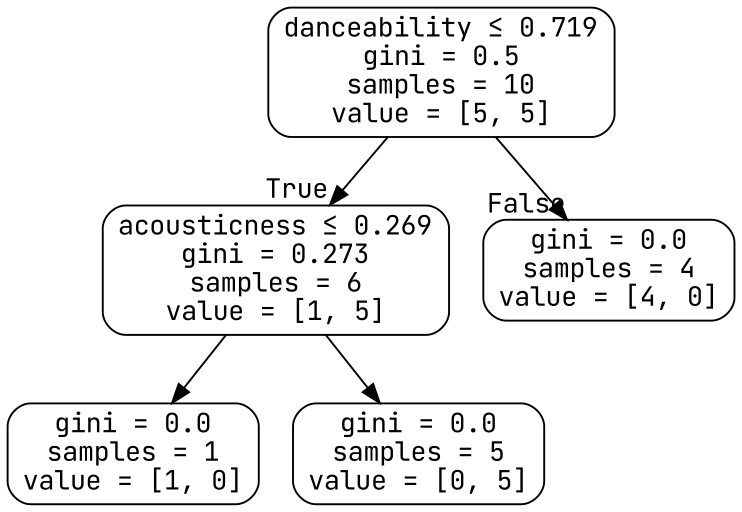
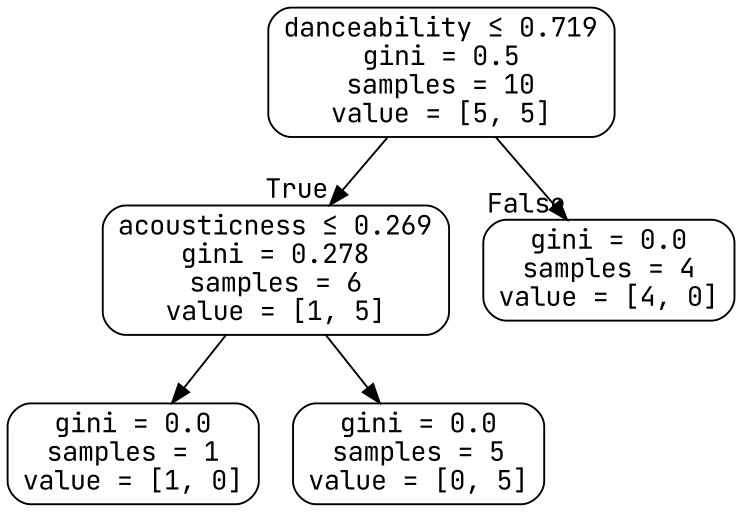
  digraph {
    fontname="JetBrains Mono"
    node [color=black fontname="JetBrains Mono" shape=box style=rounded]
    edge [fontname="JetBrains Mono"]
    n1 [label=<danceability &le; 0.719<br/>gini = 0.5<br/>samples = 10<br/>value = [5, 5]>]
-   n2 [label=<acousticness &le; 0.269<br/>gini = 0.273<br/>samples = 6<br/>value = [1, 5]>]
+   n2 [label=<acousticness &le; 0.269<br/>gini = 0.278<br/>samples = 6<br/>value = [1, 5]>]
    n3 [label=<gini = 0.0<br/>samples = 4<br/>value = [4, 0]>]
    n4 [label=<gini = 0.0<br/>samples = 1<br/>value = [1, 0]>]
    n5 [label=<gini = 0.0<br/>samples = 5<br/>value = [0, 5]>]
    n1 -> n2 [headlabel=True labelangle=45 labeldistance=2.5]
    n1 -> n3 [headlabel=False labelangle=-45 labeldistance=2.5]
    n2 -> n4
    n2 -> n5
  }
